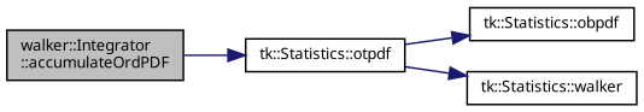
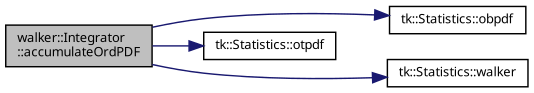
  digraph {
    rankdir=LR
    node [color=black fontname="sans-serif" fontsize=9 shape=record]
    edge [color=midnightblue fontname="sans-serif" fontsize=9 labelfontname="sans-serif" labelfontsize=9 style=solid]
    n1 [fillcolor=grey75 fontcolor=black height=0.2 label="walker::Integrator\l::accumulateOrdPDF" style=filled width=0.4]
    n2 [height=0.2 label="tk::Statistics::obpdf" width=0.4]
    n3 [height=0.2 label="tk::Statistics::otpdf" width=0.4]
    n4 [height=0.2 label="tk::Statistics::walker" width=0.4]
-   n3 -> n2
+   n1 -> n2
    n1 -> n3
-   n3 -> n4
+   n1 -> n4
  }
